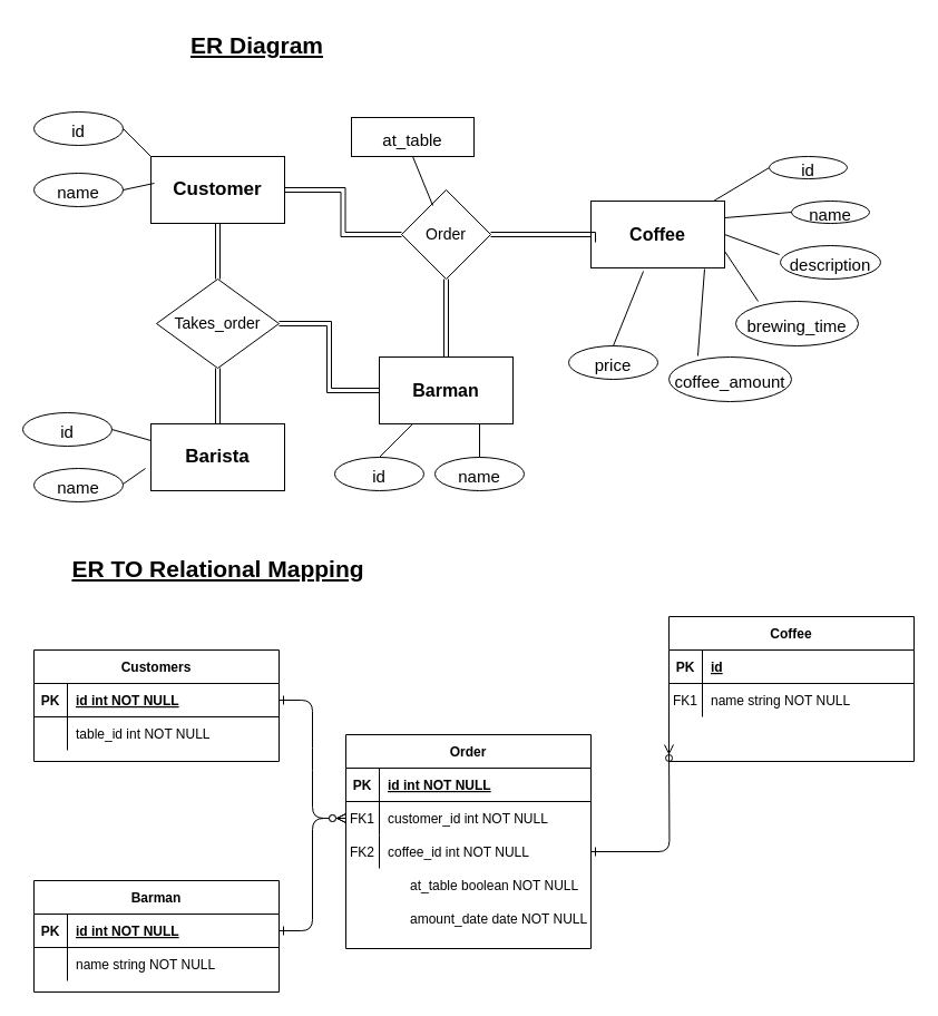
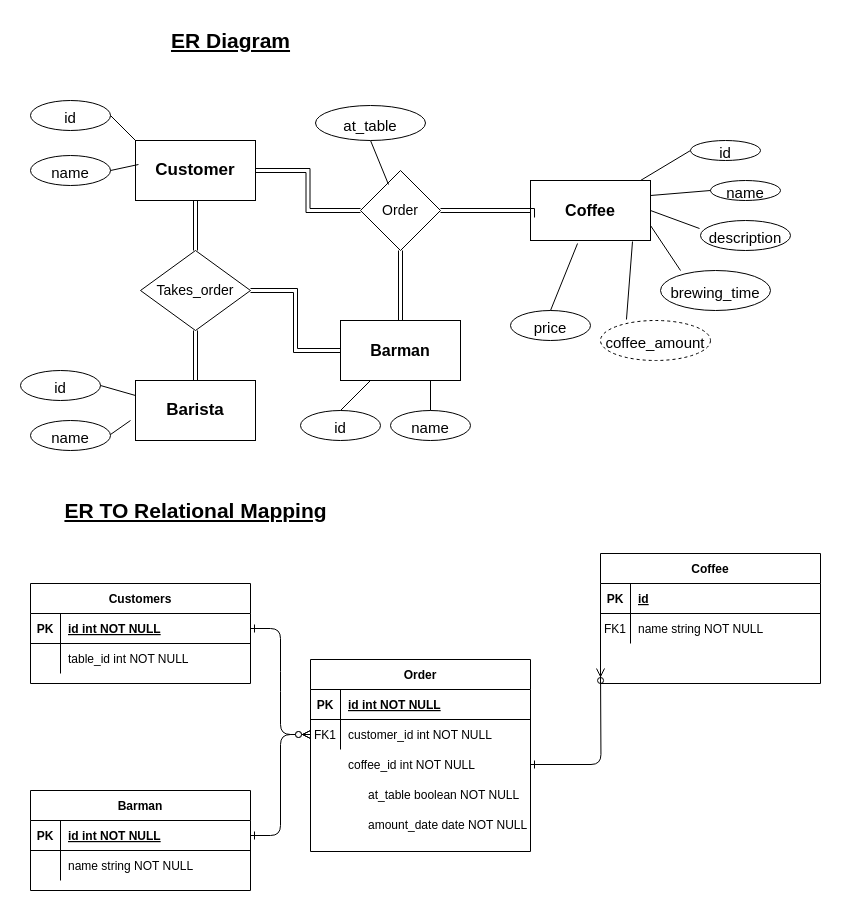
  <mxCell id="0" />
  <mxCell id="1" parent="0" />
  <mxCell id="2" value="" style="edgeStyle=entityRelationEdgeStyle;endArrow=ERzeroToMany;startArrow=ERone;endFill=1;startFill=0;" parent="1" source="24" target="8" edge="1"><mxGeometry width="100" height="100" relative="1" as="geometry"><mxPoint x="340" y="1138" as="sourcePoint" /><mxPoint x="440" y="1038" as="targetPoint" /></mxGeometry></mxCell>
  <mxCell id="3" value="" style="edgeStyle=orthogonalEdgeStyle;endArrow=ERzeroToMany;startArrow=ERone;endFill=1;startFill=0;exitX=1;exitY=0.5;exitDx=0;exitDy=0;entryX=0;entryY=0.5;entryDx=0;entryDy=0;" parent="1" source="11" edge="1"><mxGeometry width="100" height="100" relative="1" as="geometry"><mxPoint x="400" y="668" as="sourcePoint" /><mxPoint x="600" y="668" as="targetPoint" /></mxGeometry></mxCell>
  <mxCell id="4" value="Order" style="shape=table;startSize=30;container=1;collapsible=1;childLayout=tableLayout;fixedRows=1;rowLines=0;fontStyle=1;align=center;resizeLast=1;" parent="1" vertex="1"><mxGeometry x="310" y="659" width="220" height="192" as="geometry" /></mxCell>
  <mxCell id="5" value="" style="shape=partialRectangle;collapsible=0;dropTarget=0;pointerEvents=0;fillColor=none;points=[[0,0.5],[1,0.5]];portConstraint=eastwest;top=0;left=0;right=0;bottom=1;" parent="4" vertex="1"><mxGeometry y="30" width="220" height="30" as="geometry" /></mxCell>
  <mxCell id="6" value="PK" style="shape=partialRectangle;overflow=hidden;connectable=0;fillColor=none;top=0;left=0;bottom=0;right=0;fontStyle=1;" parent="5" vertex="1"><mxGeometry width="30" height="30" as="geometry"><mxRectangle width="30" height="30" as="alternateBounds" /></mxGeometry></mxCell>
  <mxCell id="7" value="id int NOT NULL " style="shape=partialRectangle;overflow=hidden;connectable=0;fillColor=none;top=0;left=0;bottom=0;right=0;align=left;spacingLeft=6;fontStyle=5;" parent="5" vertex="1"><mxGeometry x="30" width="190" height="30" as="geometry"><mxRectangle width="190" height="30" as="alternateBounds" /></mxGeometry></mxCell>
  <mxCell id="8" value="" style="shape=partialRectangle;collapsible=0;dropTarget=0;pointerEvents=0;fillColor=none;points=[[0,0.5],[1,0.5]];portConstraint=eastwest;top=0;left=0;right=0;bottom=0;" parent="4" vertex="1"><mxGeometry y="60" width="220" height="30" as="geometry" /></mxCell>
  <mxCell id="9" value="FK1" style="shape=partialRectangle;overflow=hidden;connectable=0;fillColor=none;top=0;left=0;bottom=0;right=0;" parent="8" vertex="1"><mxGeometry width="30" height="30" as="geometry"><mxRectangle width="30" height="30" as="alternateBounds" /></mxGeometry></mxCell>
  <mxCell id="10" value="customer_id int NOT NULL" style="shape=partialRectangle;overflow=hidden;connectable=0;fillColor=none;top=0;left=0;bottom=0;right=0;align=left;spacingLeft=6;" parent="8" vertex="1"><mxGeometry x="30" width="190" height="30" as="geometry"><mxRectangle width="190" height="30" as="alternateBounds" /></mxGeometry></mxCell>
  <mxCell id="11" value="" style="shape=partialRectangle;collapsible=0;dropTarget=0;pointerEvents=0;fillColor=none;points=[[0,0.5],[1,0.5]];portConstraint=eastwest;top=0;left=0;right=0;bottom=0;" parent="4" vertex="1"><mxGeometry y="90" width="220" height="30" as="geometry" /></mxCell>
- <mxCell id="12" value="FK2" style="shape=partialRectangle;overflow=hidden;connectable=0;fillColor=none;top=0;left=0;bottom=0;right=0;" parent="11" vertex="1"><mxGeometry width="30" height="30" as="geometry"><mxRectangle width="30" height="30" as="alternateBounds" /></mxGeometry></mxCell>
  <mxCell id="13" value="coffee_id int NOT NULL" style="shape=partialRectangle;overflow=hidden;connectable=0;fillColor=none;top=0;left=0;bottom=0;right=0;align=left;spacingLeft=6;" parent="11" vertex="1"><mxGeometry x="30" width="190" height="30" as="geometry"><mxRectangle width="190" height="30" as="alternateBounds" /></mxGeometry></mxCell>
  <mxCell id="14" value="Coffee" style="shape=table;startSize=30;container=1;collapsible=1;childLayout=tableLayout;fixedRows=1;rowLines=0;fontStyle=1;align=center;resizeLast=1;" parent="1" vertex="1"><mxGeometry x="600" y="553" width="220" height="130" as="geometry" /></mxCell>
  <mxCell id="15" value="" style="shape=partialRectangle;collapsible=0;dropTarget=0;pointerEvents=0;fillColor=none;points=[[0,0.5],[1,0.5]];portConstraint=eastwest;top=0;left=0;right=0;bottom=1;" parent="14" vertex="1"><mxGeometry y="30" width="220" height="30" as="geometry" /></mxCell>
  <mxCell id="16" value="PK" style="shape=partialRectangle;overflow=hidden;connectable=0;fillColor=none;top=0;left=0;bottom=0;right=0;fontStyle=1;" parent="15" vertex="1"><mxGeometry width="30" height="30" as="geometry"><mxRectangle width="30" height="30" as="alternateBounds" /></mxGeometry></mxCell>
  <mxCell id="17" value="id" style="shape=partialRectangle;overflow=hidden;connectable=0;fillColor=none;top=0;left=0;bottom=0;right=0;align=left;spacingLeft=6;fontStyle=5;" parent="15" vertex="1"><mxGeometry x="30" width="190" height="30" as="geometry"><mxRectangle width="190" height="30" as="alternateBounds" /></mxGeometry></mxCell>
  <mxCell id="18" value="" style="shape=partialRectangle;collapsible=0;dropTarget=0;pointerEvents=0;fillColor=none;points=[[0,0.5],[1,0.5]];portConstraint=eastwest;top=0;left=0;right=0;bottom=0;" parent="14" vertex="1"><mxGeometry y="60" width="220" height="30" as="geometry" /></mxCell>
  <mxCell id="19" value="FK1" style="shape=partialRectangle;overflow=hidden;connectable=0;fillColor=none;top=0;left=0;bottom=0;right=0;" parent="18" vertex="1"><mxGeometry width="30" height="30" as="geometry"><mxRectangle width="30" height="30" as="alternateBounds" /></mxGeometry></mxCell>
  <mxCell id="20" value="name string NOT NULL" style="shape=partialRectangle;overflow=hidden;connectable=0;fillColor=none;top=0;left=0;bottom=0;right=0;align=left;spacingLeft=6;" parent="18" vertex="1"><mxGeometry x="30" width="190" height="30" as="geometry"><mxRectangle width="190" height="30" as="alternateBounds" /></mxGeometry></mxCell>
  <mxCell id="21" value="" style="shape=partialRectangle;collapsible=0;dropTarget=0;pointerEvents=0;fillColor=none;points=[[0,0.5],[1,0.5]];portConstraint=eastwest;top=0;left=0;right=0;bottom=0;" parent="14" vertex="1"><mxGeometry y="90" width="220" height="30" as="geometry" /></mxCell>
  <mxCell id="22" value="" style="shape=partialRectangle;overflow=hidden;connectable=0;fillColor=none;top=0;left=0;bottom=0;right=0;" parent="21" vertex="1"><mxGeometry width="30" height="30" as="geometry"><mxRectangle width="30" height="30" as="alternateBounds" /></mxGeometry></mxCell>
  <mxCell id="23" value="Customers" style="shape=table;startSize=30;container=1;collapsible=1;childLayout=tableLayout;fixedRows=1;rowLines=0;fontStyle=1;align=center;resizeLast=1;" parent="1" vertex="1"><mxGeometry x="30" y="583" width="220" height="100" as="geometry" /></mxCell>
  <mxCell id="24" value="" style="shape=partialRectangle;collapsible=0;dropTarget=0;pointerEvents=0;fillColor=none;points=[[0,0.5],[1,0.5]];portConstraint=eastwest;top=0;left=0;right=0;bottom=1;" parent="23" vertex="1"><mxGeometry y="30" width="220" height="30" as="geometry" /></mxCell>
  <mxCell id="25" value="PK" style="shape=partialRectangle;overflow=hidden;connectable=0;fillColor=none;top=0;left=0;bottom=0;right=0;fontStyle=1;" parent="24" vertex="1"><mxGeometry width="30" height="30" as="geometry"><mxRectangle width="30" height="30" as="alternateBounds" /></mxGeometry></mxCell>
  <mxCell id="26" value="id int NOT NULL" style="shape=partialRectangle;overflow=hidden;connectable=0;fillColor=none;top=0;left=0;bottom=0;right=0;align=left;spacingLeft=6;fontStyle=5;" parent="24" vertex="1"><mxGeometry x="30" width="190" height="30" as="geometry"><mxRectangle width="190" height="30" as="alternateBounds" /></mxGeometry></mxCell>
  <mxCell id="27" value="" style="shape=partialRectangle;collapsible=0;dropTarget=0;pointerEvents=0;fillColor=none;points=[[0,0.5],[1,0.5]];portConstraint=eastwest;top=0;left=0;right=0;bottom=0;" parent="23" vertex="1"><mxGeometry y="60" width="220" height="30" as="geometry" /></mxCell>
  <mxCell id="28" value="" style="shape=partialRectangle;overflow=hidden;connectable=0;fillColor=none;top=0;left=0;bottom=0;right=0;" parent="27" vertex="1"><mxGeometry width="30" height="30" as="geometry"><mxRectangle width="30" height="30" as="alternateBounds" /></mxGeometry></mxCell>
  <mxCell id="29" value="table_id int NOT NULL" style="shape=partialRectangle;overflow=hidden;connectable=0;fillColor=none;top=0;left=0;bottom=0;right=0;align=left;spacingLeft=6;" parent="27" vertex="1"><mxGeometry x="30" width="190" height="30" as="geometry"><mxRectangle width="190" height="30" as="alternateBounds" /></mxGeometry></mxCell>
  <mxCell id="30" style="edgeStyle=orthogonalEdgeStyle;rounded=0;orthogonalLoop=1;jettySize=auto;html=1;entryX=0;entryY=0.5;entryDx=0;entryDy=0;shape=link;" edge="1" parent="1" source="31" target="40"><mxGeometry relative="1" as="geometry" /></mxCell>
  <mxCell id="31" value="&lt;font style=&quot;font-size: 17px;&quot;&gt;&lt;b&gt;Customer&lt;/b&gt;&lt;/font&gt;" style="rounded=0;whiteSpace=wrap;html=1;" vertex="1" parent="1"><mxGeometry x="135" y="140" width="120" height="60" as="geometry" /></mxCell>
  <mxCell id="32" style="rounded=0;orthogonalLoop=1;jettySize=auto;html=1;entryX=0;entryY=0.5;entryDx=0;entryDy=0;fontSize=15;startArrow=none;startFill=0;endArrow=none;endFill=0;" edge="1" parent="1" source="33" target="44"><mxGeometry relative="1" as="geometry" /></mxCell>
  <mxCell id="33" value="&lt;b&gt;&lt;font style=&quot;font-size: 16px;&quot;&gt;Coffee&lt;/font&gt;&lt;/b&gt;" style="rounded=0;whiteSpace=wrap;html=1;" vertex="1" parent="1"><mxGeometry x="530" y="180" width="120" height="60" as="geometry" /></mxCell>
  <mxCell id="34" style="edgeStyle=orthogonalEdgeStyle;rounded=0;orthogonalLoop=1;jettySize=auto;html=1;entryX=0.5;entryY=1;entryDx=0;entryDy=0;shape=link;" edge="1" parent="1" source="35" target="42"><mxGeometry relative="1" as="geometry" /></mxCell>
  <mxCell id="35" value="&lt;font style=&quot;font-size: 17px;&quot;&gt;&lt;b&gt;Barista&lt;/b&gt;&lt;/font&gt;" style="rounded=0;whiteSpace=wrap;html=1;" vertex="1" parent="1"><mxGeometry x="135" y="380" width="120" height="60" as="geometry" /></mxCell>
  <mxCell id="36" style="edgeStyle=orthogonalEdgeStyle;shape=link;rounded=0;orthogonalLoop=1;jettySize=auto;html=1;entryX=0.5;entryY=1;entryDx=0;entryDy=0;fontSize=16;startArrow=none;startFill=0;endArrow=none;endFill=0;" edge="1" parent="1" source="38" target="40"><mxGeometry relative="1" as="geometry" /></mxCell>
  <mxCell id="37" style="edgeStyle=orthogonalEdgeStyle;shape=link;rounded=0;orthogonalLoop=1;jettySize=auto;html=1;fontSize=16;startArrow=none;startFill=0;endArrow=none;endFill=0;" edge="1" parent="1" source="38" target="42"><mxGeometry relative="1" as="geometry" /></mxCell>
  <mxCell id="38" value="&lt;b&gt;&lt;font style=&quot;font-size: 16px;&quot;&gt;Barman&lt;/font&gt;&lt;/b&gt;" style="rounded=0;whiteSpace=wrap;html=1;" vertex="1" parent="1"><mxGeometry x="340" y="320" width="120" height="60" as="geometry" /></mxCell>
  <mxCell id="39" style="edgeStyle=orthogonalEdgeStyle;rounded=0;orthogonalLoop=1;jettySize=auto;html=1;exitX=1;exitY=0.5;exitDx=0;exitDy=0;entryX=0.017;entryY=0.617;entryDx=0;entryDy=0;entryPerimeter=0;shape=link;" edge="1" parent="1" source="40" target="33"><mxGeometry relative="1" as="geometry"><Array as="points"><mxPoint x="532" y="210" /></Array></mxGeometry></mxCell>
  <mxCell id="40" value="&lt;font style=&quot;font-size: 14px;&quot;&gt;Order&lt;/font&gt;" style="rhombus;whiteSpace=wrap;html=1;" vertex="1" parent="1"><mxGeometry x="360" y="170" width="80" height="80" as="geometry" /></mxCell>
  <mxCell id="41" style="edgeStyle=orthogonalEdgeStyle;rounded=0;orthogonalLoop=1;jettySize=auto;html=1;entryX=0.5;entryY=1;entryDx=0;entryDy=0;startArrow=none;startFill=0;endArrow=none;endFill=0;shape=link;" edge="1" parent="1" source="42" target="31"><mxGeometry relative="1" as="geometry" /></mxCell>
  <mxCell id="42" value="&lt;font style=&quot;font-size: 14px;&quot;&gt;Takes_order&lt;/font&gt;" style="rhombus;whiteSpace=wrap;html=1;" vertex="1" parent="1"><mxGeometry x="140" y="250" width="110" height="80" as="geometry" /></mxCell>
  <mxCell id="43" value="&lt;b&gt;&lt;font style=&quot;font-size: 21px;&quot;&gt;&lt;u&gt;ER Diagram&lt;/u&gt;&lt;/font&gt;&lt;/b&gt;" style="text;html=1;align=center;verticalAlign=middle;resizable=0;points=[];autosize=1;strokeColor=none;fillColor=none;" vertex="1" parent="1"><mxGeometry x="160" y="20" width="140" height="40" as="geometry" /></mxCell>
  <mxCell id="44" value="&lt;font style=&quot;font-size: 15px;&quot;&gt;id&lt;/font&gt;" style="ellipse;whiteSpace=wrap;html=1;fontSize=21;" vertex="1" parent="1"><mxGeometry x="690" y="140" width="70" height="20" as="geometry" /></mxCell>
  <mxCell id="45" value="&lt;font style=&quot;font-size: 15px;&quot;&gt;name&lt;/font&gt;" style="ellipse;whiteSpace=wrap;html=1;fontSize=21;" vertex="1" parent="1"><mxGeometry x="710" y="180" width="70" height="20" as="geometry" /></mxCell>
  <mxCell id="46" value="&lt;font style=&quot;font-size: 15px;&quot;&gt;description&lt;/font&gt;" style="ellipse;whiteSpace=wrap;html=1;fontSize=21;" vertex="1" parent="1"><mxGeometry x="700" y="220" width="90" height="30" as="geometry" /></mxCell>
  <mxCell id="47" value="&lt;font style=&quot;font-size: 15px;&quot;&gt;brewing_time&lt;/font&gt;" style="ellipse;whiteSpace=wrap;html=1;fontSize=21;" vertex="1" parent="1"><mxGeometry x="660" y="270" width="110" height="40" as="geometry" /></mxCell>
- <mxCell id="48" value="&lt;font style=&quot;font-size: 15px;&quot;&gt;coffee_amount&lt;/font&gt;" style="ellipse;whiteSpace=wrap;html=1;fontSize=21;" vertex="1" parent="1"><mxGeometry x="600" y="320" width="110" height="40" as="geometry" /></mxCell>
+ <mxCell id="48" value="&lt;font style=&quot;font-size: 15px;&quot;&gt;coffee_amount&lt;/font&gt;" style="ellipse;whiteSpace=wrap;html=1;fontSize=21;dashed=1;" vertex="1" parent="1"><mxGeometry x="600" y="320" width="110" height="40" as="geometry" /></mxCell>
  <mxCell id="49" value="&lt;font style=&quot;font-size: 15px;&quot;&gt;price&lt;/font&gt;" style="ellipse;whiteSpace=wrap;html=1;fontSize=21;" vertex="1" parent="1"><mxGeometry x="510" y="310" width="80" height="30" as="geometry" /></mxCell>
  <mxCell id="50" style="rounded=0;orthogonalLoop=1;jettySize=auto;html=1;entryX=0;entryY=0.5;entryDx=0;entryDy=0;fontSize=15;startArrow=none;startFill=0;endArrow=none;endFill=0;exitX=1;exitY=0.25;exitDx=0;exitDy=0;" edge="1" parent="1" source="33" target="45"><mxGeometry relative="1" as="geometry"><mxPoint x="645" y="210" as="sourcePoint" /><mxPoint x="685" y="190" as="targetPoint" /></mxGeometry></mxCell>
  <mxCell id="51" style="rounded=0;orthogonalLoop=1;jettySize=auto;html=1;entryX=0.182;entryY=0;entryDx=0;entryDy=0;fontSize=15;startArrow=none;startFill=0;endArrow=none;endFill=0;exitX=1;exitY=0.75;exitDx=0;exitDy=0;entryPerimeter=0;" edge="1" parent="1" source="33" target="47"><mxGeometry relative="1" as="geometry"><mxPoint x="640" y="260" as="sourcePoint" /><mxPoint x="680" y="240" as="targetPoint" /></mxGeometry></mxCell>
  <mxCell id="52" style="rounded=0;orthogonalLoop=1;jettySize=auto;html=1;entryX=0.85;entryY=1.017;entryDx=0;entryDy=0;fontSize=15;startArrow=none;startFill=0;endArrow=none;endFill=0;entryPerimeter=0;exitX=0.236;exitY=-0.025;exitDx=0;exitDy=0;exitPerimeter=0;" edge="1" parent="1" source="48" target="33"><mxGeometry relative="1" as="geometry"><mxPoint x="600" y="290" as="sourcePoint" /><mxPoint x="640" y="270" as="targetPoint" /></mxGeometry></mxCell>
  <mxCell id="53" style="rounded=0;orthogonalLoop=1;jettySize=auto;html=1;entryX=0.392;entryY=1.05;entryDx=0;entryDy=0;fontSize=15;startArrow=none;startFill=0;endArrow=none;endFill=0;entryPerimeter=0;exitX=0.5;exitY=0;exitDx=0;exitDy=0;" edge="1" parent="1" source="49" target="33"><mxGeometry relative="1" as="geometry"><mxPoint x="530" y="290" as="sourcePoint" /><mxPoint x="570" y="270" as="targetPoint" /></mxGeometry></mxCell>
  <mxCell id="54" style="rounded=0;orthogonalLoop=1;jettySize=auto;html=1;entryX=-0.011;entryY=0.267;entryDx=0;entryDy=0;fontSize=15;startArrow=none;startFill=0;endArrow=none;endFill=0;entryPerimeter=0;exitX=1;exitY=0.5;exitDx=0;exitDy=0;" edge="1" parent="1" source="33" target="46"><mxGeometry relative="1" as="geometry"><mxPoint x="640" y="210" as="sourcePoint" /><mxPoint x="680" y="190" as="targetPoint" /></mxGeometry></mxCell>
  <mxCell id="55" value="&lt;font style=&quot;font-size: 15px;&quot;&gt;id&lt;/font&gt;" style="ellipse;whiteSpace=wrap;html=1;fontSize=21;" vertex="1" parent="1"><mxGeometry x="20" y="370" width="80" height="30" as="geometry" /></mxCell>
  <mxCell id="56" style="rounded=0;orthogonalLoop=1;jettySize=auto;html=1;entryX=0;entryY=0.25;entryDx=0;entryDy=0;fontSize=15;startArrow=none;startFill=0;endArrow=none;endFill=0;exitX=1;exitY=0.5;exitDx=0;exitDy=0;" edge="1" parent="1" source="55" target="35"><mxGeometry relative="1" as="geometry"><mxPoint x="80" y="443.5" as="sourcePoint" /><mxPoint x="117.04" y="396.5" as="targetPoint" /></mxGeometry></mxCell>
  <mxCell id="57" value="&lt;font style=&quot;font-size: 15px;&quot;&gt;name&lt;/font&gt;" style="ellipse;whiteSpace=wrap;html=1;fontSize=21;" vertex="1" parent="1"><mxGeometry x="30" y="420" width="80" height="30" as="geometry" /></mxCell>
  <mxCell id="58" style="rounded=0;orthogonalLoop=1;jettySize=auto;html=1;fontSize=15;startArrow=none;startFill=0;endArrow=none;endFill=0;exitX=1;exitY=0.467;exitDx=0;exitDy=0;exitPerimeter=0;" edge="1" parent="1" source="57"><mxGeometry relative="1" as="geometry"><mxPoint x="170" y="467" as="sourcePoint" /><mxPoint x="130" y="420" as="targetPoint" /></mxGeometry></mxCell>
  <mxCell id="59" value="&lt;font style=&quot;font-size: 15px;&quot;&gt;id&lt;/font&gt;" style="ellipse;whiteSpace=wrap;html=1;fontSize=21;" vertex="1" parent="1"><mxGeometry x="300" y="410" width="80" height="30" as="geometry" /></mxCell>
  <mxCell id="60" style="rounded=0;orthogonalLoop=1;jettySize=auto;html=1;entryX=0.25;entryY=1;entryDx=0;entryDy=0;fontSize=15;startArrow=none;startFill=0;endArrow=none;endFill=0;exitX=0.5;exitY=0;exitDx=0;exitDy=0;" edge="1" parent="1" source="59" target="38"><mxGeometry relative="1" as="geometry"><mxPoint x="272.96" y="313.5" as="sourcePoint" /><mxPoint x="410" y="305.98" as="targetPoint" /></mxGeometry></mxCell>
  <mxCell id="61" value="&lt;font style=&quot;font-size: 15px;&quot;&gt;name&lt;/font&gt;" style="ellipse;whiteSpace=wrap;html=1;fontSize=21;" vertex="1" parent="1"><mxGeometry x="390" y="410" width="80" height="30" as="geometry" /></mxCell>
  <mxCell id="62" style="rounded=0;orthogonalLoop=1;jettySize=auto;html=1;fontSize=15;startArrow=none;startFill=0;endArrow=none;endFill=0;entryX=0.75;entryY=1;entryDx=0;entryDy=0;" edge="1" parent="1" source="61" target="38"><mxGeometry relative="1" as="geometry"><mxPoint x="362.96" y="337" as="sourcePoint" /><mxPoint x="340.92" y="304" as="targetPoint" /></mxGeometry></mxCell>
  <mxCell id="63" value="&lt;font style=&quot;font-size: 15px;&quot;&gt;id&lt;/font&gt;" style="ellipse;whiteSpace=wrap;html=1;fontSize=21;" vertex="1" parent="1"><mxGeometry x="30" y="100" width="80" height="30" as="geometry" /></mxCell>
  <mxCell id="64" style="rounded=0;orthogonalLoop=1;jettySize=auto;html=1;entryX=0;entryY=0;entryDx=0;entryDy=0;fontSize=15;startArrow=none;startFill=0;endArrow=none;endFill=0;exitX=1;exitY=0.5;exitDx=0;exitDy=0;" edge="1" parent="1" source="63" target="31"><mxGeometry relative="1" as="geometry"><mxPoint x="70" y="173.5" as="sourcePoint" /><mxPoint x="140" y="125" as="targetPoint" /></mxGeometry></mxCell>
  <mxCell id="65" value="&lt;font style=&quot;font-size: 15px;&quot;&gt;name&lt;/font&gt;" style="ellipse;whiteSpace=wrap;html=1;fontSize=21;" vertex="1" parent="1"><mxGeometry x="30" y="155" width="80" height="30" as="geometry" /></mxCell>
  <mxCell id="66" style="rounded=0;orthogonalLoop=1;jettySize=auto;html=1;fontSize=15;startArrow=none;startFill=0;endArrow=none;endFill=0;exitX=1;exitY=0.5;exitDx=0;exitDy=0;entryX=-0.017;entryY=0.9;entryDx=0;entryDy=0;entryPerimeter=0;" edge="1" parent="1" source="65"><mxGeometry relative="1" as="geometry"><mxPoint x="160" y="197" as="sourcePoint" /><mxPoint x="137.96" y="164" as="targetPoint" /></mxGeometry></mxCell>
  <mxCell id="67" style="rounded=0;orthogonalLoop=1;jettySize=auto;html=1;entryX=0.5;entryY=1;entryDx=0;entryDy=0;fontSize=15;startArrow=none;startFill=0;endArrow=none;endFill=0;exitX=0.35;exitY=0.175;exitDx=0;exitDy=0;exitPerimeter=0;" edge="1" parent="1" target="68" source="40"><mxGeometry relative="1" as="geometry"><mxPoint x="290" y="135" as="sourcePoint" /></mxGeometry></mxCell>
- <mxCell id="68" value="&lt;font style=&quot;font-size: 15px;&quot;&gt;at_table&lt;/font&gt;" style="whiteSpace=wrap;html=1;fontSize=21;rounded=0;" vertex="1" parent="1"><mxGeometry x="315" y="105" width="110" height="35" as="geometry" /></mxCell>
+ <mxCell id="68" value="&lt;font style=&quot;font-size: 15px;&quot;&gt;at_table&lt;/font&gt;" style="ellipse;whiteSpace=wrap;html=1;fontSize=21;" vertex="1" parent="1"><mxGeometry x="315" y="105" width="110" height="35" as="geometry" /></mxCell>
  <mxCell id="69" value="at_table boolean NOT NULL" style="shape=partialRectangle;overflow=hidden;connectable=0;fillColor=none;top=0;left=0;bottom=0;right=0;align=left;spacingLeft=6;" vertex="1" parent="1"><mxGeometry x="360" y="779" width="220" height="30" as="geometry"><mxRectangle width="220" height="30" as="alternateBounds" /></mxGeometry></mxCell>
  <mxCell id="70" value="amount_date date NOT NULL" style="shape=partialRectangle;overflow=hidden;connectable=0;fillColor=none;top=0;left=0;bottom=0;right=0;align=left;spacingLeft=6;" vertex="1" parent="1"><mxGeometry x="360" y="809" width="220" height="30" as="geometry"><mxRectangle width="220" height="30" as="alternateBounds" /></mxGeometry></mxCell>
  <mxCell id="71" value="Barman" style="shape=table;startSize=30;container=1;collapsible=1;childLayout=tableLayout;fixedRows=1;rowLines=0;fontStyle=1;align=center;resizeLast=1;" vertex="1" parent="1"><mxGeometry x="30" y="790" width="220" height="100" as="geometry" /></mxCell>
  <mxCell id="72" value="" style="shape=partialRectangle;collapsible=0;dropTarget=0;pointerEvents=0;fillColor=none;points=[[0,0.5],[1,0.5]];portConstraint=eastwest;top=0;left=0;right=0;bottom=1;" vertex="1" parent="71"><mxGeometry y="30" width="220" height="30" as="geometry" /></mxCell>
  <mxCell id="73" value="PK" style="shape=partialRectangle;overflow=hidden;connectable=0;fillColor=none;top=0;left=0;bottom=0;right=0;fontStyle=1;" vertex="1" parent="72"><mxGeometry width="30" height="30" as="geometry"><mxRectangle width="30" height="30" as="alternateBounds" /></mxGeometry></mxCell>
  <mxCell id="74" value="id int NOT NULL" style="shape=partialRectangle;overflow=hidden;connectable=0;fillColor=none;top=0;left=0;bottom=0;right=0;align=left;spacingLeft=6;fontStyle=5;" vertex="1" parent="72"><mxGeometry x="30" width="190" height="30" as="geometry"><mxRectangle width="190" height="30" as="alternateBounds" /></mxGeometry></mxCell>
  <mxCell id="75" value="" style="shape=partialRectangle;collapsible=0;dropTarget=0;pointerEvents=0;fillColor=none;points=[[0,0.5],[1,0.5]];portConstraint=eastwest;top=0;left=0;right=0;bottom=0;" vertex="1" parent="71"><mxGeometry y="60" width="220" height="30" as="geometry" /></mxCell>
  <mxCell id="76" value="" style="shape=partialRectangle;overflow=hidden;connectable=0;fillColor=none;top=0;left=0;bottom=0;right=0;" vertex="1" parent="75"><mxGeometry width="30" height="30" as="geometry"><mxRectangle width="30" height="30" as="alternateBounds" /></mxGeometry></mxCell>
  <mxCell id="77" value="name string NOT NULL" style="shape=partialRectangle;overflow=hidden;connectable=0;fillColor=none;top=0;left=0;bottom=0;right=0;align=left;spacingLeft=6;" vertex="1" parent="75"><mxGeometry x="30" width="190" height="30" as="geometry"><mxRectangle width="190" height="30" as="alternateBounds" /></mxGeometry></mxCell>
  <mxCell id="78" value="" style="edgeStyle=entityRelationEdgeStyle;endArrow=ERzeroToMany;startArrow=ERone;endFill=1;startFill=0;exitX=1;exitY=0.5;exitDx=0;exitDy=0;entryX=0;entryY=0.5;entryDx=0;entryDy=0;" edge="1" parent="1" source="72" target="8"><mxGeometry width="100" height="100" relative="1" as="geometry"><mxPoint x="320" y="880" as="sourcePoint" /><mxPoint x="370" y="1022" as="targetPoint" /></mxGeometry></mxCell>
  <mxCell id="79" value="&lt;b&gt;&lt;font style=&quot;font-size: 21px;&quot;&gt;&lt;u&gt;ER TO Relational Mapping&lt;/u&gt;&lt;/font&gt;&lt;/b&gt;" style="text;html=1;align=center;verticalAlign=middle;resizable=0;points=[];autosize=1;strokeColor=none;fillColor=none;" vertex="1" parent="1"><mxGeometry x="50" y="490" width="290" height="40" as="geometry" /></mxCell>
